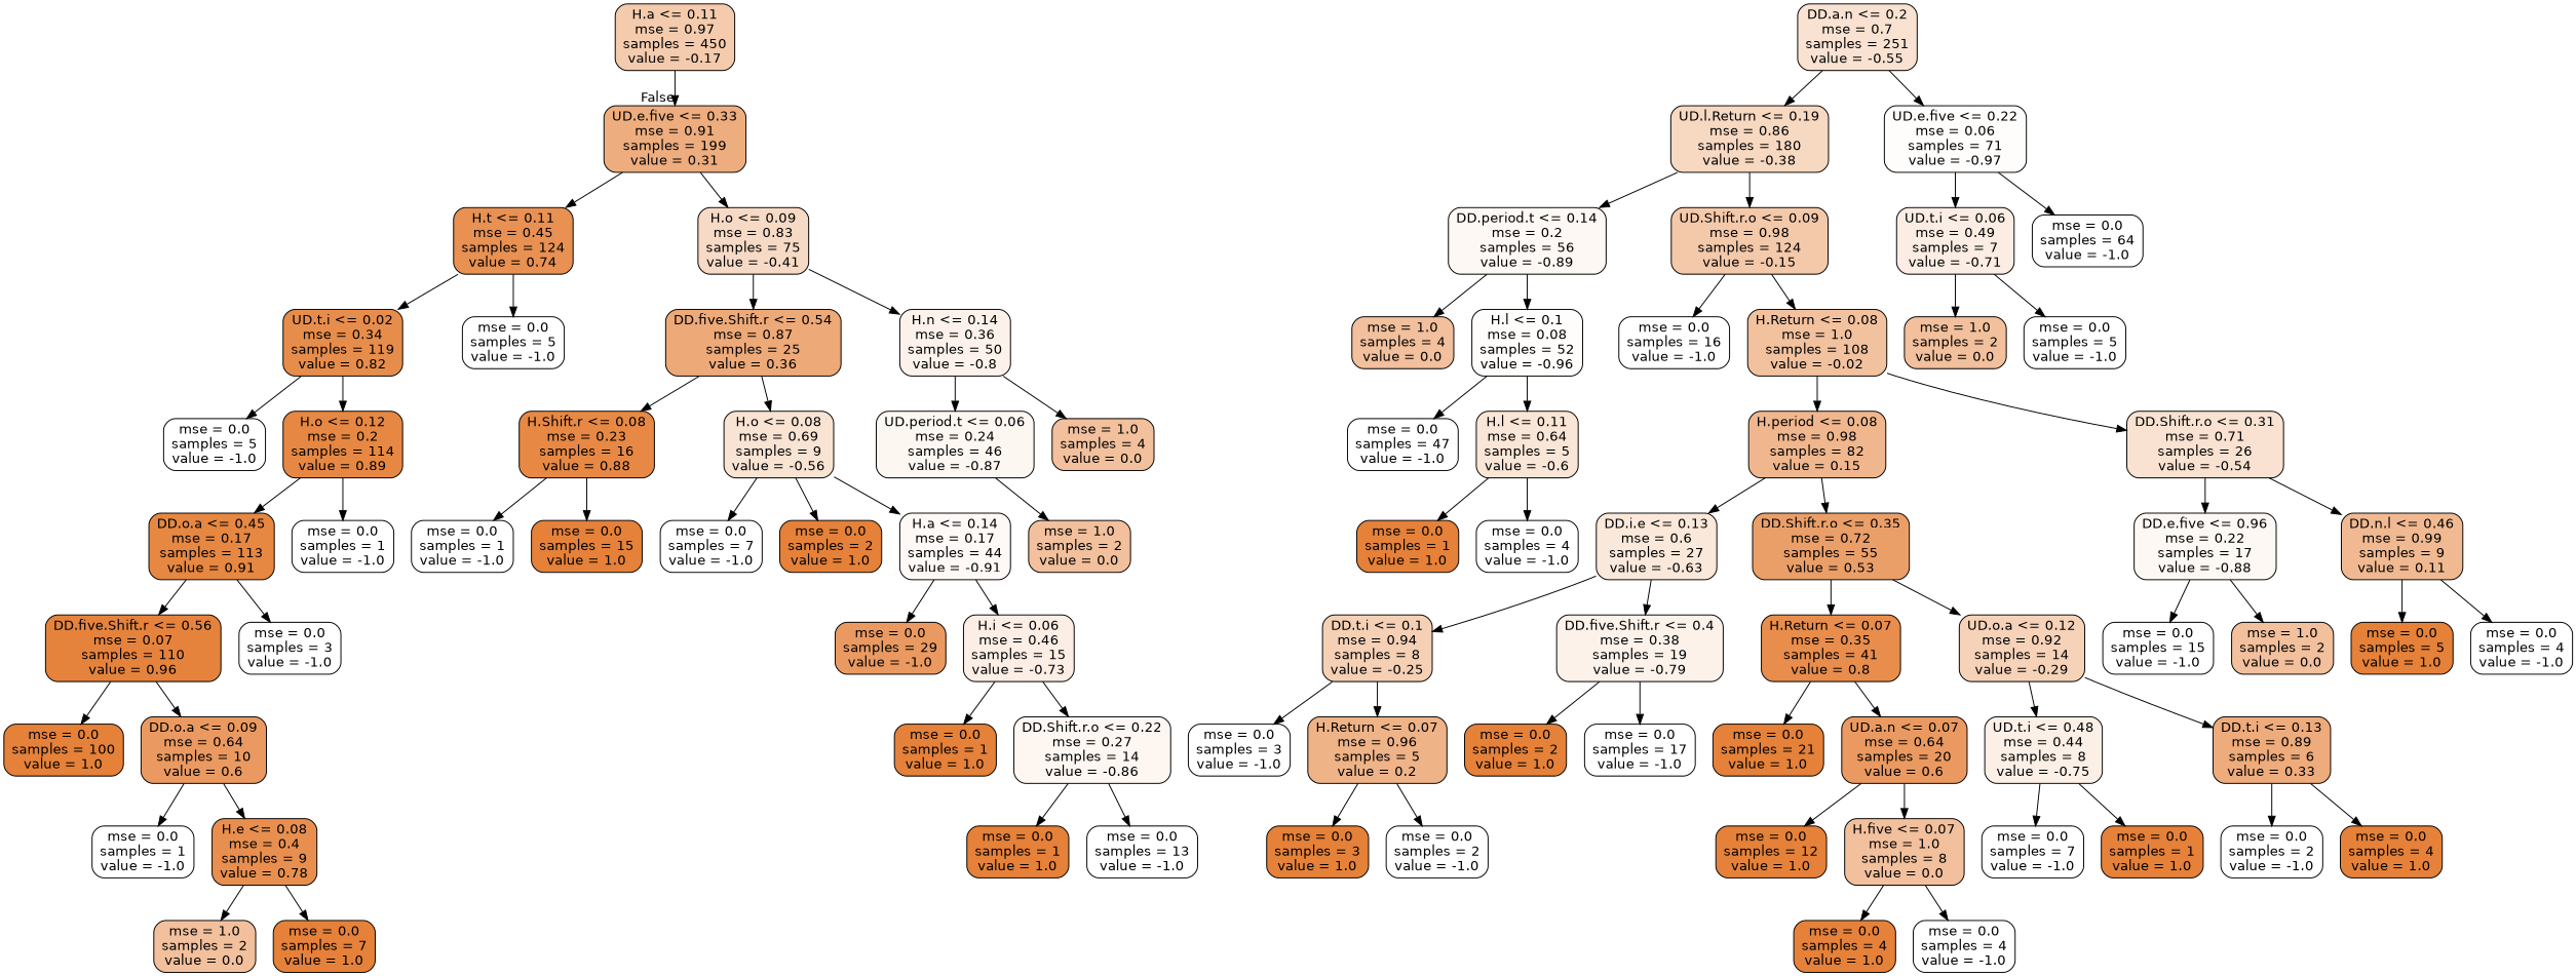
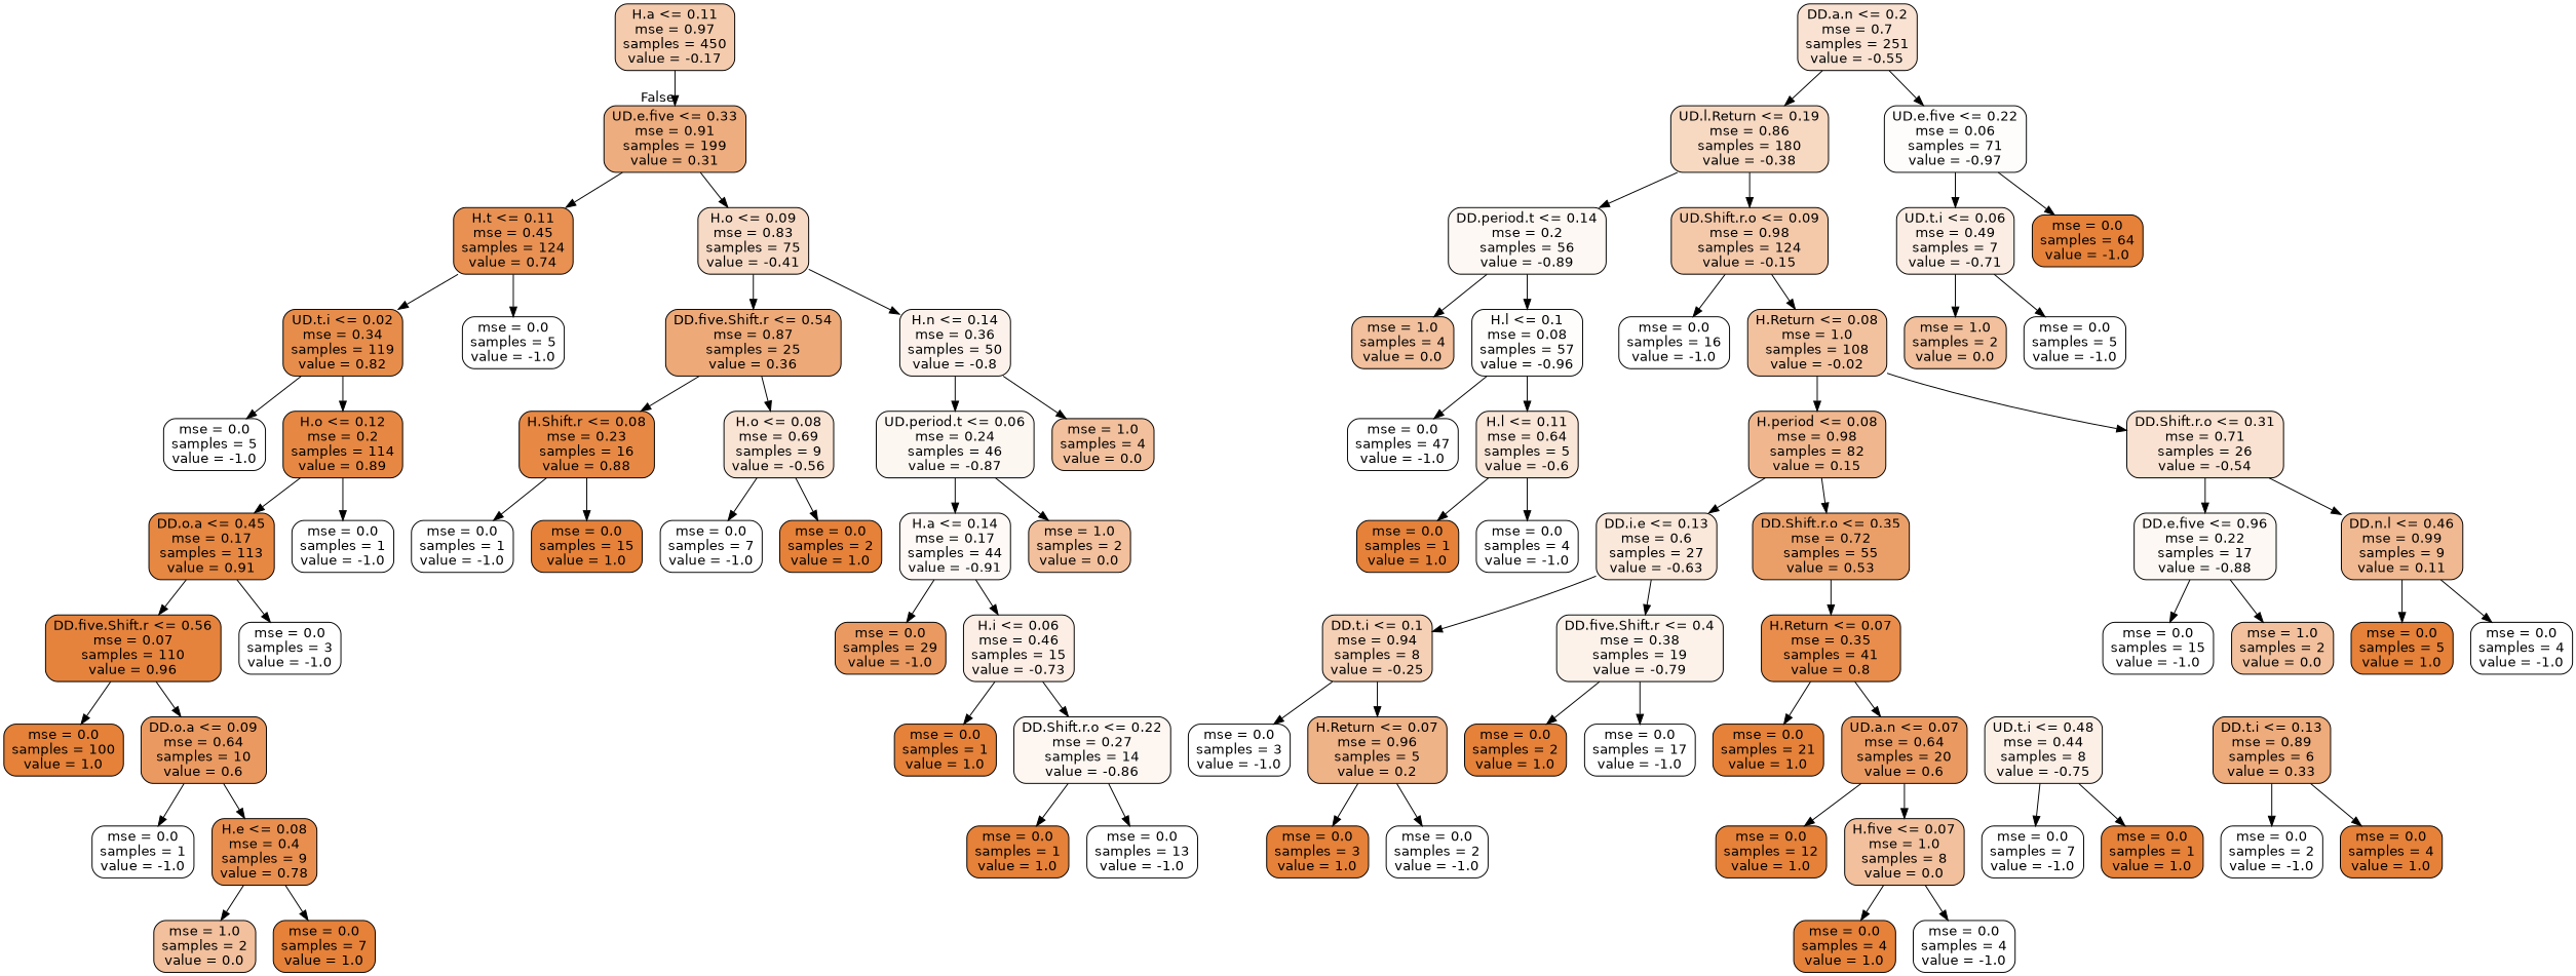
  digraph {
    node [color=black fillcolor="#ffffff" fontname=helvetica shape=box style="filled, rounded"]
    edge [fontname=helvetica]
    n1 [fillcolor="#f4cbad" label="H.a <= 0.11\nmse = 0.97\nsamples = 450\nvalue = -0.17"]
    n2 [fillcolor="#eead7e" label="UD.e.five <= 0.33\nmse = 0.91\nsamples = 199\nvalue = 0.31"]
    n3 [fillcolor="#f9e2d2" label="DD.a.n <= 0.2\nmse = 0.7\nsamples = 251\nvalue = -0.55"]
    n4 [fillcolor="#f7d8c1" label="UD.l.Return <= 0.19\nmse = 0.86\nsamples = 180\nvalue = -0.38"]
    n5 [fillcolor="#fffdfc" label="UD.e.five <= 0.22\nmse = 0.06\nsamples = 71\nvalue = -0.97"]
    n6 [fillcolor="#e89153" label="H.t <= 0.11\nmse = 0.45\nsamples = 124\nvalue = 0.74"]
    n7 [fillcolor="#f7dac5" label="H.o <= 0.09\nmse = 0.83\nsamples = 75\nvalue = -0.41"]
    n8 [fillcolor="#fef8f4" label="DD.period.t <= 0.14\nmse = 0.2\nsamples = 56\nvalue = -0.89"]
    n9 [fillcolor="#f4c9aa" label="UD.Shift.r.o <= 0.09\nmse = 0.98\nsamples = 124\nvalue = -0.15"]
    n10 [fillcolor="#fbede3" label="UD.t.i <= 0.06\nmse = 0.49\nsamples = 7\nvalue = -0.71"]
-   n11 [label="mse = 0.0\nsamples = 64\nvalue = -1.0"]
+   n11 [fillcolor="#e58139" label="mse = 0.0\nsamples = 64\nvalue = -1.0"]
    n12 [fillcolor="#f2c09c" label="mse = 1.0\nsamples = 4\nvalue = 0.0"]
-   n13 [fillcolor="#fffdfb" label="H.l <= 0.1\nmse = 0.08\nsamples = 52\nvalue = -0.96"]
+   n13 [fillcolor="#fffdfb" label="H.l <= 0.1\nmse = 0.08\nsamples = 57\nvalue = -0.96"]
    n14 [label="mse = 0.0\nsamples = 16\nvalue = -1.0"]
    n15 [fillcolor="#f2c19e" label="H.Return <= 0.08\nmse = 1.0\nsamples = 108\nvalue = -0.02"]
    n16 [label="mse = 0.0\nsamples = 47\nvalue = -1.0"]
    n17 [fillcolor="#fae6d7" label="H.l <= 0.11\nmse = 0.64\nsamples = 5\nvalue = -0.6"]
    n18 [fillcolor="#e58139" label="mse = 0.0\nsamples = 1\nvalue = 1.0"]
    n19 [label="mse = 0.0\nsamples = 4\nvalue = -1.0"]
    n20 [fillcolor="#f0b78e" label="H.period <= 0.08\nmse = 0.98\nsamples = 82\nvalue = 0.15"]
    n21 [fillcolor="#f9e2d1" label="DD.Shift.r.o <= 0.31\nmse = 0.71\nsamples = 26\nvalue = -0.54"]
    n22 [fillcolor="#fae8da" label="DD.i.e <= 0.13\nmse = 0.6\nsamples = 27\nvalue = -0.63"]
    n23 [fillcolor="#eb9f68" label="DD.Shift.r.o <= 0.35\nmse = 0.72\nsamples = 55\nvalue = 0.53"]
    n24 [fillcolor="#fdf8f3" label="DD.e.five <= 0.96\nmse = 0.22\nsamples = 17\nvalue = -0.88"]
    n25 [fillcolor="#f1b991" label="DD.n.l <= 0.46\nmse = 0.99\nsamples = 9\nvalue = 0.11"]
    n26 [fillcolor="#f5d0b5" label="DD.t.i <= 0.1\nmse = 0.94\nsamples = 8\nvalue = -0.25"]
    n27 [fillcolor="#fcf2ea" label="DD.five.Shift.r <= 0.4\nmse = 0.38\nsamples = 19\nvalue = -0.79"]
    n28 [fillcolor="#e88d4c" label="H.Return <= 0.07\nmse = 0.35\nsamples = 41\nvalue = 0.8"]
-   n29 [fillcolor="#f6d2b8" label="UD.o.a <= 0.12\nmse = 0.92\nsamples = 14\nvalue = -0.29"]
    n30 [label="mse = 0.0\nsamples = 3\nvalue = -1.0"]
    n31 [fillcolor="#efb388" label="H.Return <= 0.07\nmse = 0.96\nsamples = 5\nvalue = 0.2"]
    n32 [fillcolor="#e58139" label="mse = 0.0\nsamples = 2\nvalue = 1.0"]
    n33 [label="mse = 0.0\nsamples = 17\nvalue = -1.0"]
    n34 [fillcolor="#e58139" label="mse = 0.0\nsamples = 3\nvalue = 1.0"]
    n35 [label="mse = 0.0\nsamples = 2\nvalue = -1.0"]
    n36 [fillcolor="#e58139" label="mse = 0.0\nsamples = 21\nvalue = 1.0"]
    n37 [fillcolor="#ea9a61" label="UD.a.n <= 0.07\nmse = 0.64\nsamples = 20\nvalue = 0.6"]
    n38 [fillcolor="#fcefe6" label="UD.t.i <= 0.48\nmse = 0.44\nsamples = 8\nvalue = -0.75"]
    n39 [fillcolor="#eeab7b" label="DD.t.i <= 0.13\nmse = 0.89\nsamples = 6\nvalue = 0.33"]
    n40 [fillcolor="#e58139" label="mse = 0.0\nsamples = 12\nvalue = 1.0"]
    n41 [fillcolor="#f2c09c" label="H.five <= 0.07\nmse = 1.0\nsamples = 8\nvalue = 0.0"]
    n42 [fillcolor="#e58139" label="mse = 0.0\nsamples = 4\nvalue = 1.0"]
    n43 [label="mse = 0.0\nsamples = 4\nvalue = -1.0"]
    n44 [label="mse = 0.0\nsamples = 7\nvalue = -1.0"]
    n45 [fillcolor="#e58139" label="mse = 0.0\nsamples = 1\nvalue = 1.0"]
    n46 [label="mse = 0.0\nsamples = 2\nvalue = -1.0"]
    n47 [fillcolor="#e58139" label="mse = 0.0\nsamples = 4\nvalue = 1.0"]
    n48 [label="mse = 0.0\nsamples = 15\nvalue = -1.0"]
    n49 [fillcolor="#f2c09c" label="mse = 1.0\nsamples = 2\nvalue = 0.0"]
    n50 [fillcolor="#e58139" label="mse = 0.0\nsamples = 5\nvalue = 1.0"]
    n51 [label="mse = 0.0\nsamples = 4\nvalue = -1.0"]
    n52 [fillcolor="#f2c09c" label="mse = 1.0\nsamples = 2\nvalue = 0.0"]
    n53 [label="mse = 0.0\nsamples = 5\nvalue = -1.0"]
    n54 [fillcolor="#e78d4b" label="UD.t.i <= 0.02\nmse = 0.34\nsamples = 119\nvalue = 0.82"]
    n55 [label="mse = 0.0\nsamples = 5\nvalue = -1.0"]
    n56 [fillcolor="#eda978" label="DD.five.Shift.r <= 0.54\nmse = 0.87\nsamples = 25\nvalue = 0.36"]
    n57 [fillcolor="#fcf2eb" label="H.n <= 0.14\nmse = 0.36\nsamples = 50\nvalue = -0.8"]
    n58 [label="mse = 0.0\nsamples = 5\nvalue = -1.0"]
    n59 [fillcolor="#e68843" label="H.o <= 0.12\nmse = 0.2\nsamples = 114\nvalue = 0.89"]
    n60 [fillcolor="#e68742" label="DD.o.a <= 0.45\nmse = 0.17\nsamples = 113\nvalue = 0.91"]
    n61 [label="mse = 0.0\nsamples = 1\nvalue = -1.0"]
    n62 [fillcolor="#e5833d" label="DD.five.Shift.r <= 0.56\nmse = 0.07\nsamples = 110\nvalue = 0.96"]
    n63 [label="mse = 0.0\nsamples = 3\nvalue = -1.0"]
    n64 [fillcolor="#e58139" label="mse = 0.0\nsamples = 100\nvalue = 1.0"]
    n65 [fillcolor="#ea9a61" label="DD.o.a <= 0.09\nmse = 0.64\nsamples = 10\nvalue = 0.6"]
    n66 [label="mse = 0.0\nsamples = 1\nvalue = -1.0"]
    n67 [fillcolor="#e88f4f" label="H.e <= 0.08\nmse = 0.4\nsamples = 9\nvalue = 0.78"]
    n68 [fillcolor="#f2c09c" label="mse = 1.0\nsamples = 2\nvalue = 0.0"]
    n69 [fillcolor="#e58139" label="mse = 0.0\nsamples = 7\nvalue = 1.0"]
    n70 [fillcolor="#e78945" label="H.Shift.r <= 0.08\nmse = 0.23\nsamples = 16\nvalue = 0.88"]
    n71 [fillcolor="#f9e3d3" label="H.o <= 0.08\nmse = 0.69\nsamples = 9\nvalue = -0.56"]
    n72 [fillcolor="#fdf7f2" label="UD.period.t <= 0.06\nmse = 0.24\nsamples = 46\nvalue = -0.87"]
    n73 [fillcolor="#f2c09c" label="mse = 1.0\nsamples = 4\nvalue = 0.0"]
    n74 [label="mse = 0.0\nsamples = 1\nvalue = -1.0"]
    n75 [fillcolor="#e58139" label="mse = 0.0\nsamples = 15\nvalue = 1.0"]
    n76 [label="mse = 0.0\nsamples = 7\nvalue = -1.0"]
    n77 [fillcolor="#e58139" label="mse = 0.0\nsamples = 2\nvalue = 1.0"]
    n78 [fillcolor="#f2c09c" label="mse = 1.0\nsamples = 2\nvalue = 0.0"]
    n79 [fillcolor="#fef9f6" label="H.a <= 0.14\nmse = 0.17\nsamples = 44\nvalue = -0.91"]
    n80 [fillcolor="#ea9a61" label="mse = 0.0\nsamples = 29\nvalue = -1.0"]
    n81 [fillcolor="#fceee5" label="H.i <= 0.06\nmse = 0.46\nsamples = 15\nvalue = -0.73"]
    n82 [fillcolor="#e58139" label="mse = 0.0\nsamples = 1\nvalue = 1.0"]
    n83 [fillcolor="#fdf6f1" label="DD.Shift.r.o <= 0.22\nmse = 0.27\nsamples = 14\nvalue = -0.86"]
    n84 [fillcolor="#e58139" label="mse = 0.0\nsamples = 1\nvalue = 1.0"]
    n85 [label="mse = 0.0\nsamples = 13\nvalue = -1.0"]
    n1 -> n2 [headlabel=False labelangle=-45 labeldistance=2.5]
    n2 -> n6
    n2 -> n7
    n3 -> n4
    n3 -> n5
    n4 -> n8
    n4 -> n9
    n5 -> n10
    n5 -> n11
    n6 -> n54
    n6 -> n55
    n7 -> n56
    n7 -> n57
    n8 -> n12
    n8 -> n13
    n9 -> n14
    n9 -> n15
    n10 -> n52
    n10 -> n53
    n13 -> n16
    n13 -> n17
    n15 -> n20
    n15 -> n21
    n17 -> n18
    n17 -> n19
    n20 -> n22
    n20 -> n23
    n21 -> n24
    n21 -> n25
    n22 -> n26
    n22 -> n27
    n23 -> n28
-   n23 -> n29
    n24 -> n48
    n24 -> n49
    n25 -> n50
    n25 -> n51
    n26 -> n30
    n26 -> n31
    n27 -> n32
    n27 -> n33
    n28 -> n36
    n28 -> n37
-   n29 -> n38
-   n29 -> n39
    n31 -> n34
    n31 -> n35
    n37 -> n40
    n37 -> n41
    n38 -> n44
    n38 -> n45
    n39 -> n46
    n39 -> n47
    n41 -> n42
    n41 -> n43
    n54 -> n58
    n54 -> n59
    n56 -> n70
    n56 -> n71
    n57 -> n72
    n57 -> n73
    n59 -> n60
    n59 -> n61
    n60 -> n62
    n60 -> n63
    n62 -> n64
    n62 -> n65
    n65 -> n66
    n65 -> n67
    n67 -> n68
    n67 -> n69
    n70 -> n74
    n70 -> n75
    n71 -> n76
    n71 -> n77
    n72 -> n78
-   n71 -> n79
+   n72 -> n79
    n79 -> n80
    n79 -> n81
    n81 -> n82
    n81 -> n83
    n83 -> n84
    n83 -> n85
  }
